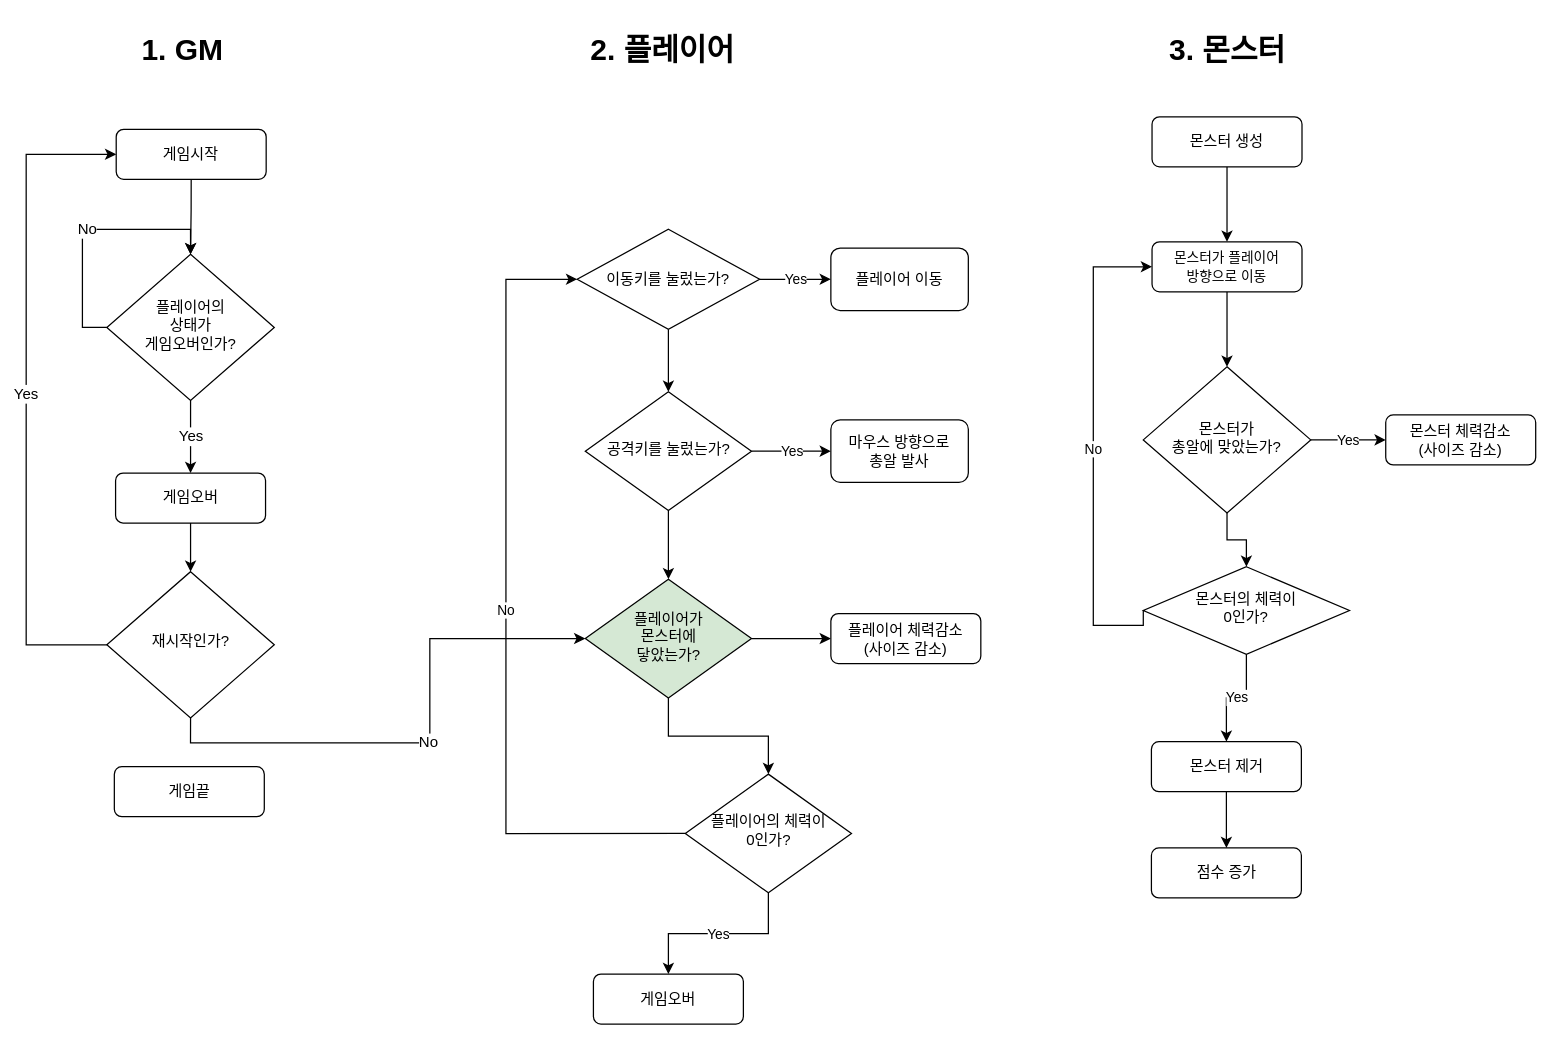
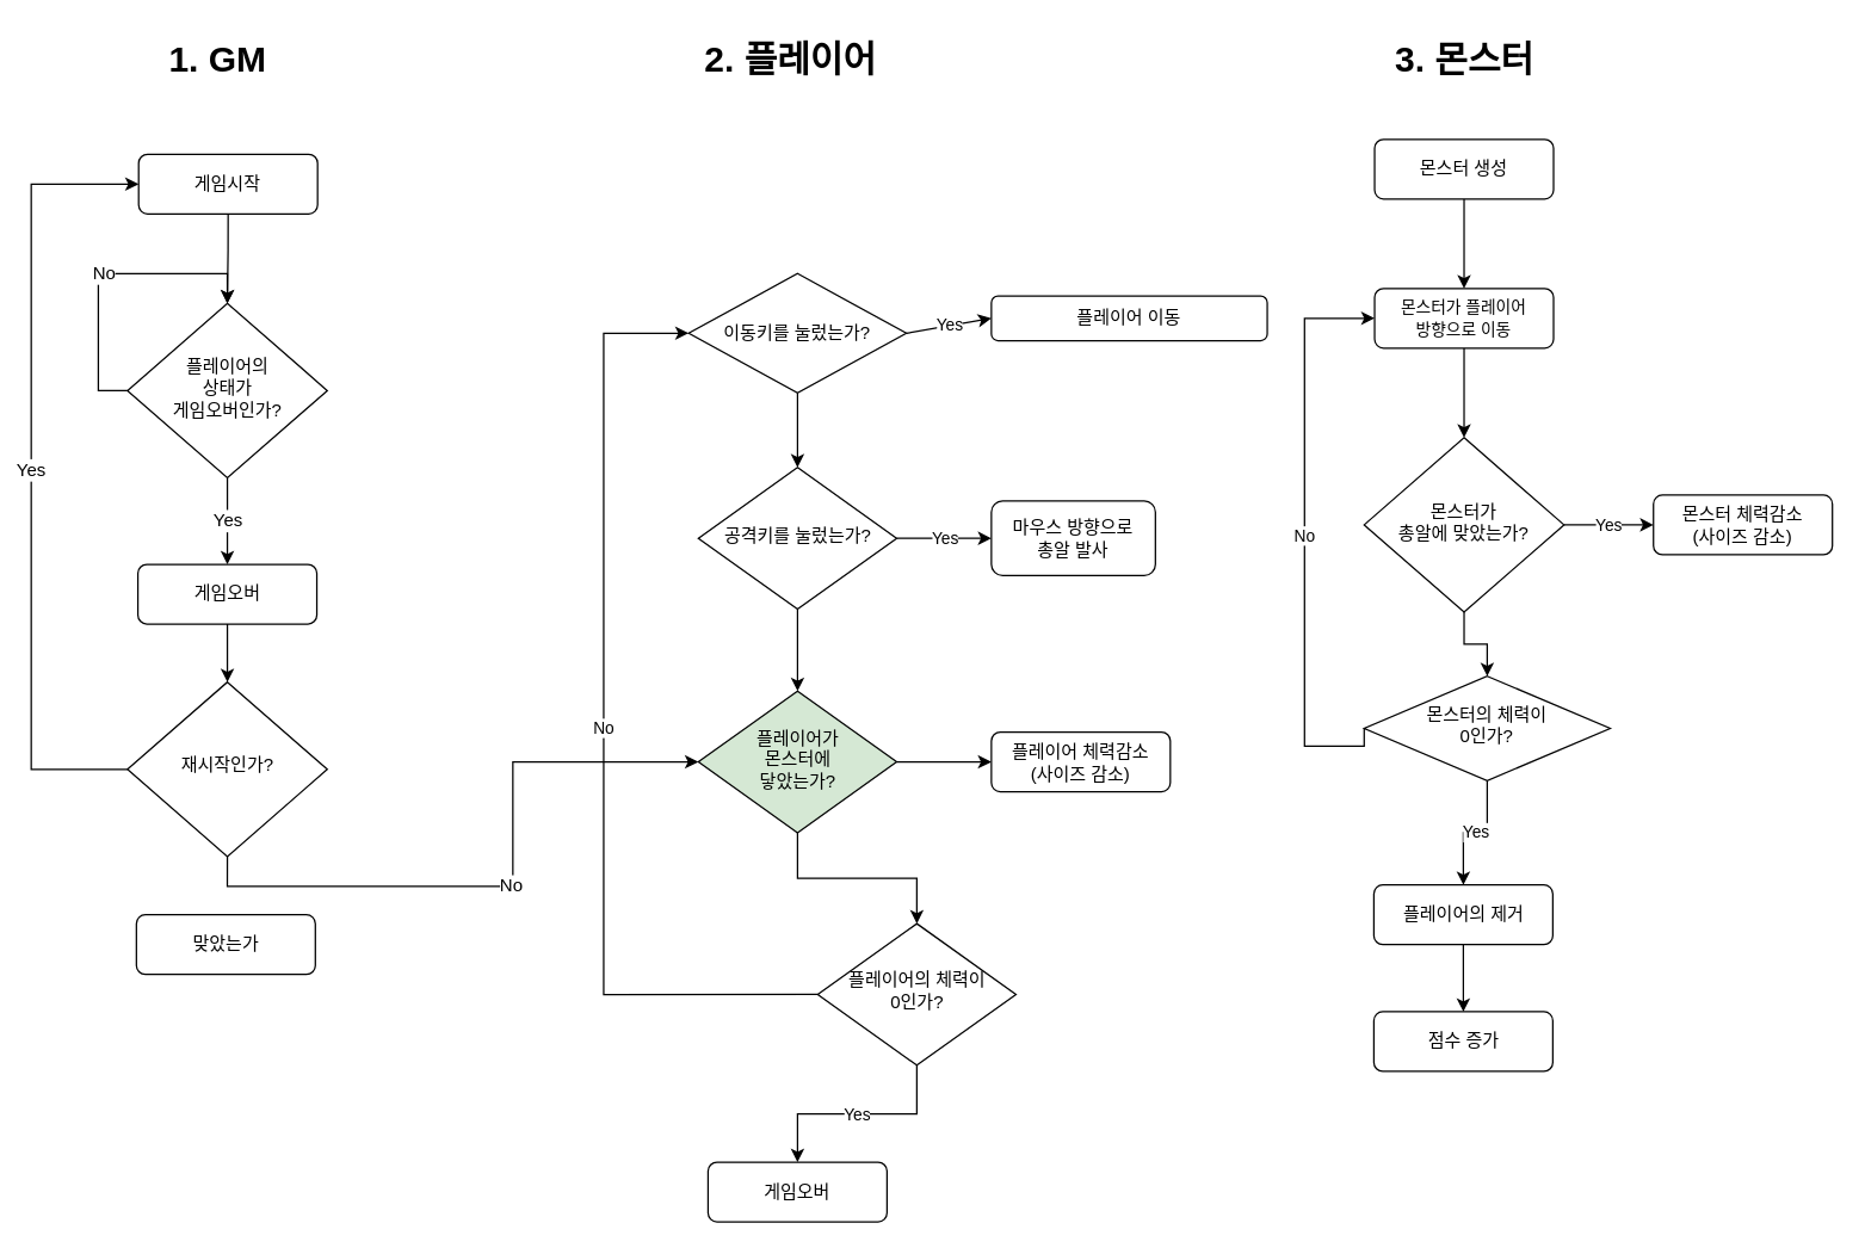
  <mxCell id="0" />
  <mxCell id="1" parent="0" />
  <mxCell id="2" style="edgeStyle=orthogonalEdgeStyle;rounded=0;orthogonalLoop=1;jettySize=auto;html=1;exitX=0.5;exitY=1;exitDx=0;exitDy=0;entryX=0.5;entryY=0;entryDx=0;entryDy=0;" edge="1" parent="1" source="3" target="6"><mxGeometry relative="1" as="geometry" /></mxCell>
  <mxCell id="3" value="&lt;span style=&quot;font-size: 11px ; background-color: rgb(255 , 255 , 255)&quot;&gt;몬스터가 플레이어&lt;/span&gt;&lt;br style=&quot;font-size: 11px&quot;&gt;&lt;span style=&quot;font-size: 11px ; background-color: rgb(255 , 255 , 255)&quot;&gt;방향으로 이동&lt;/span&gt;" style="rounded=1;whiteSpace=wrap;html=1;fontSize=12;glass=0;strokeWidth=1;shadow=0;" vertex="1" parent="1"><mxGeometry x="921" y="193" width="120" height="40" as="geometry" /></mxCell>
  <mxCell id="4" style="edgeStyle=orthogonalEdgeStyle;rounded=0;orthogonalLoop=1;jettySize=auto;html=1;exitX=0.5;exitY=1;exitDx=0;exitDy=0;entryX=0.5;entryY=0;entryDx=0;entryDy=0;" edge="1" parent="1" source="6" target="10"><mxGeometry relative="1" as="geometry" /></mxCell>
  <mxCell id="5" value="Yes" style="edgeStyle=orthogonalEdgeStyle;rounded=0;orthogonalLoop=1;jettySize=auto;html=1;exitX=1;exitY=0.5;exitDx=0;exitDy=0;entryX=0;entryY=0.5;entryDx=0;entryDy=0;" edge="1" parent="1" source="6" target="7"><mxGeometry relative="1" as="geometry" /></mxCell>
  <mxCell id="6" value="몬스터가&lt;br&gt;총알에 맞았는가?" style="rhombus;whiteSpace=wrap;html=1;shadow=0;fontFamily=Helvetica;fontSize=12;align=center;strokeWidth=1;spacing=6;spacingTop=-4;" vertex="1" parent="1"><mxGeometry x="914" y="293" width="134" height="117" as="geometry" /></mxCell>
  <mxCell id="7" value="몬스터 체력감소&lt;br&gt;(사이즈 감소)" style="rounded=1;whiteSpace=wrap;html=1;fontSize=12;glass=0;strokeWidth=1;shadow=0;" vertex="1" parent="1"><mxGeometry x="1108" y="331.5" width="120" height="40" as="geometry" /></mxCell>
  <mxCell id="8" value="Yes" style="edgeStyle=orthogonalEdgeStyle;rounded=0;orthogonalLoop=1;jettySize=auto;html=1;exitX=0.5;exitY=1;exitDx=0;exitDy=0;entryX=0.5;entryY=0;entryDx=0;entryDy=0;" edge="1" parent="1" source="10" target="31"><mxGeometry relative="1" as="geometry" /></mxCell>
  <mxCell id="9" value="No" style="edgeStyle=orthogonalEdgeStyle;rounded=0;orthogonalLoop=1;jettySize=auto;html=1;exitX=0;exitY=0.5;exitDx=0;exitDy=0;entryX=0;entryY=0.5;entryDx=0;entryDy=0;" edge="1" parent="1" source="10" target="3"><mxGeometry relative="1" as="geometry"><Array as="points"><mxPoint x="874" y="500" /><mxPoint x="874" y="213" /></Array></mxGeometry></mxCell>
  <mxCell id="10" value="몬스터의 체력이&lt;br&gt;0인가?" style="rhombus;whiteSpace=wrap;html=1;shadow=0;fontFamily=Helvetica;fontSize=12;align=center;strokeWidth=1;spacing=6;spacingTop=-4;" vertex="1" parent="1"><mxGeometry x="914" y="453" width="165" height="70" as="geometry" /></mxCell>
  <mxCell id="11" value="점수 증가" style="rounded=1;whiteSpace=wrap;html=1;fontSize=12;glass=0;strokeWidth=1;shadow=0;" vertex="1" parent="1"><mxGeometry x="920.5" y="678" width="120" height="40" as="geometry" /></mxCell>
  <mxCell id="12" style="edgeStyle=orthogonalEdgeStyle;rounded=0;orthogonalLoop=1;jettySize=auto;html=1;exitX=0.5;exitY=1;exitDx=0;exitDy=0;entryX=0.5;entryY=0;entryDx=0;entryDy=0;" edge="1" parent="1" source="13" target="3"><mxGeometry relative="1" as="geometry" /></mxCell>
  <mxCell id="13" value="몬스터 생성" style="rounded=1;whiteSpace=wrap;html=1;fontSize=12;glass=0;strokeWidth=1;shadow=0;" vertex="1" parent="1"><mxGeometry x="921" y="93" width="120" height="40" as="geometry" /></mxCell>
  <mxCell id="14" style="edgeStyle=orthogonalEdgeStyle;rounded=0;orthogonalLoop=1;jettySize=auto;html=1;exitX=0.5;exitY=1;exitDx=0;exitDy=0;entryX=0.5;entryY=0;entryDx=0;entryDy=0;" edge="1" parent="1" source="15" target="22"><mxGeometry relative="1" as="geometry" /></mxCell>
  <mxCell id="15" value="&lt;span&gt;이동키를 눌렀는가?&lt;/span&gt;" style="rhombus;whiteSpace=wrap;html=1;" vertex="1" parent="1"><mxGeometry x="461" y="183" width="146" height="80" as="geometry" /></mxCell>
  <mxCell id="16" style="edgeStyle=orthogonalEdgeStyle;rounded=0;orthogonalLoop=1;jettySize=auto;html=1;exitX=1;exitY=0.5;exitDx=0;exitDy=0;entryX=0;entryY=0.5;entryDx=0;entryDy=0;" edge="1" parent="1" source="18" target="29"><mxGeometry relative="1" as="geometry" /></mxCell>
  <mxCell id="17" style="edgeStyle=orthogonalEdgeStyle;rounded=0;orthogonalLoop=1;jettySize=auto;html=1;exitX=0.5;exitY=1;exitDx=0;exitDy=0;entryX=0.5;entryY=0;entryDx=0;entryDy=0;" edge="1" parent="1" source="18" target="28"><mxGeometry relative="1" as="geometry" /></mxCell>
  <mxCell id="18" value="플레이어가 &lt;br&gt;몬스터에&lt;br&gt;닿았는가?" style="rhombus;whiteSpace=wrap;html=1;shadow=0;fontFamily=Helvetica;fontSize=12;align=center;strokeWidth=1;spacing=6;spacingTop=-4;fillColor=#d5e8d4;" vertex="1" parent="1"><mxGeometry x="467.5" y="463" width="133" height="95" as="geometry" /></mxCell>
- <mxCell id="19" value="플레이어 이동" style="rounded=1;whiteSpace=wrap;html=1;" vertex="1" parent="1"><mxGeometry x="664" y="198" width="110" height="50" as="geometry" /></mxCell>
+ <mxCell id="19" value="플레이어 이동" style="rounded=1;whiteSpace=wrap;html=1;" vertex="1" parent="1"><mxGeometry x="664" y="198" width="185" height="30" as="geometry" /></mxCell>
  <mxCell id="20" value="Yes" style="endArrow=classic;html=1;rounded=0;exitX=1;exitY=0.5;exitDx=0;exitDy=0;entryX=0;entryY=0.5;entryDx=0;entryDy=0;" edge="1" parent="1" source="15" target="19"><mxGeometry width="50" height="50" relative="1" as="geometry"><mxPoint x="924" y="411" as="sourcePoint" /><mxPoint x="814" y="361" as="targetPoint" /></mxGeometry></mxCell>
  <mxCell id="21" style="edgeStyle=orthogonalEdgeStyle;rounded=0;orthogonalLoop=1;jettySize=auto;html=1;exitX=0.5;exitY=1;exitDx=0;exitDy=0;entryX=0.5;entryY=0;entryDx=0;entryDy=0;" edge="1" parent="1" source="22" target="18"><mxGeometry relative="1" as="geometry" /></mxCell>
  <mxCell id="22" value="공격키를 눌렀는가?" style="rhombus;whiteSpace=wrap;html=1;shadow=0;fontFamily=Helvetica;fontSize=12;align=center;strokeWidth=1;spacing=6;spacingTop=-4;" vertex="1" parent="1"><mxGeometry x="467.5" y="313" width="133" height="95" as="geometry" /></mxCell>
  <mxCell id="23" value="마우스 방향으로&lt;br&gt;총알 발사" style="rounded=1;whiteSpace=wrap;html=1;" vertex="1" parent="1"><mxGeometry x="664" y="335.5" width="110" height="50" as="geometry" /></mxCell>
  <mxCell id="24" value="Yes" style="endArrow=classic;html=1;rounded=0;exitX=1;exitY=0.5;exitDx=0;exitDy=0;entryX=0;entryY=0.5;entryDx=0;entryDy=0;" edge="1" parent="1" source="22" target="23"><mxGeometry width="50" height="50" relative="1" as="geometry"><mxPoint x="617" y="233" as="sourcePoint" /><mxPoint x="674" y="233" as="targetPoint" /></mxGeometry></mxCell>
  <mxCell id="25" value="게임오버" style="rounded=1;whiteSpace=wrap;html=1;fontSize=12;glass=0;strokeWidth=1;shadow=0;" vertex="1" parent="1"><mxGeometry x="474" y="778.95" width="120" height="40" as="geometry" /></mxCell>
  <mxCell id="26" value="No" style="edgeStyle=orthogonalEdgeStyle;rounded=0;orthogonalLoop=1;jettySize=auto;html=1;exitX=0;exitY=0.5;exitDx=0;exitDy=0;entryX=0;entryY=0.5;entryDx=0;entryDy=0;" edge="1" parent="1" source="28" target="15"><mxGeometry relative="1" as="geometry"><Array as="points"><mxPoint x="404" y="667" /><mxPoint x="404" y="223" /></Array></mxGeometry></mxCell>
  <mxCell id="27" value="Yes" style="edgeStyle=orthogonalEdgeStyle;rounded=0;orthogonalLoop=1;jettySize=auto;html=1;exitX=0.5;exitY=1;exitDx=0;exitDy=0;entryX=0.5;entryY=0;entryDx=0;entryDy=0;" edge="1" parent="1" source="28" target="25"><mxGeometry relative="1" as="geometry"><mxPoint x="533.5" y="748.95" as="targetPoint" /></mxGeometry></mxCell>
  <mxCell id="28" value="플레이어의 체력이&lt;br&gt;0인가?" style="rhombus;whiteSpace=wrap;html=1;shadow=0;fontFamily=Helvetica;fontSize=12;align=center;strokeWidth=1;spacing=6;spacingTop=-4;" vertex="1" parent="1"><mxGeometry x="547.5" y="618.95" width="133" height="95" as="geometry" /></mxCell>
  <mxCell id="29" value="플레이어 체력감소&lt;br&gt;(사이즈 감소)" style="rounded=1;whiteSpace=wrap;html=1;fontSize=12;glass=0;strokeWidth=1;shadow=0;" vertex="1" parent="1"><mxGeometry x="664" y="490.5" width="120" height="40" as="geometry" /></mxCell>
  <mxCell id="30" style="edgeStyle=orthogonalEdgeStyle;rounded=0;orthogonalLoop=1;jettySize=auto;html=1;exitX=0.5;exitY=1;exitDx=0;exitDy=0;entryX=0.5;entryY=0;entryDx=0;entryDy=0;" edge="1" parent="1" source="31" target="11"><mxGeometry relative="1" as="geometry" /></mxCell>
- <mxCell id="31" value="몬스터 제거" style="rounded=1;whiteSpace=wrap;html=1;fontSize=12;glass=0;strokeWidth=1;shadow=0;" vertex="1" parent="1"><mxGeometry x="920.5" y="593" width="120" height="40" as="geometry" /></mxCell>
+ <mxCell id="31" value="플레이어의 제거" style="rounded=1;whiteSpace=wrap;html=1;fontSize=12;glass=0;strokeWidth=1;shadow=0;" vertex="1" parent="1"><mxGeometry x="920.5" y="593" width="120" height="40" as="geometry" /></mxCell>
  <mxCell id="32" style="edgeStyle=orthogonalEdgeStyle;rounded=0;orthogonalLoop=1;jettySize=auto;html=1;exitX=0.5;exitY=1;exitDx=0;exitDy=0;entryX=0.5;entryY=0;entryDx=0;entryDy=0;fontFamily=Helvetica;fontSize=12;fontColor=default;" edge="1" parent="1" source="33" target="40"><mxGeometry relative="1" as="geometry" /></mxCell>
  <mxCell id="33" value="게임오버" style="rounded=1;whiteSpace=wrap;html=1;fontSize=12;glass=0;strokeWidth=1;shadow=0;" vertex="1" parent="1"><mxGeometry x="91.64" y="378" width="120" height="40" as="geometry" /></mxCell>
  <mxCell id="34" style="edgeStyle=orthogonalEdgeStyle;rounded=0;orthogonalLoop=1;jettySize=auto;html=1;exitX=0.5;exitY=1;exitDx=0;exitDy=0;entryX=0.5;entryY=0;entryDx=0;entryDy=0;" edge="1" parent="1" source="35" target="37"><mxGeometry relative="1" as="geometry"><mxPoint x="151.14" y="191" as="targetPoint" /><Array as="points"><mxPoint x="152.14" y="167" /></Array></mxGeometry></mxCell>
  <mxCell id="35" value="게임시작" style="rounded=1;whiteSpace=wrap;html=1;fontSize=12;glass=0;strokeWidth=1;shadow=0;" vertex="1" parent="1"><mxGeometry x="92.14" y="103" width="120" height="40" as="geometry" /></mxCell>
  <mxCell id="36" value="Yes" style="edgeStyle=orthogonalEdgeStyle;rounded=0;orthogonalLoop=1;jettySize=auto;html=1;exitX=0.5;exitY=1;exitDx=0;exitDy=0;entryX=0.5;entryY=0;entryDx=0;entryDy=0;fontFamily=Helvetica;fontSize=12;fontColor=default;" edge="1" parent="1" source="37" target="33"><mxGeometry relative="1" as="geometry" /></mxCell>
  <mxCell id="37" value="플레이어의&lt;br&gt;상태가&lt;br&gt;게임오버인가?" style="rhombus;whiteSpace=wrap;html=1;shadow=0;fontFamily=Helvetica;fontSize=12;align=center;strokeWidth=1;spacing=6;spacingTop=-4;" vertex="1" parent="1"><mxGeometry x="84.64" y="203" width="134" height="117" as="geometry" /></mxCell>
  <mxCell id="38" value="Yes" style="edgeStyle=orthogonalEdgeStyle;rounded=0;orthogonalLoop=1;jettySize=auto;html=1;exitX=0;exitY=0.5;exitDx=0;exitDy=0;entryX=0;entryY=0.5;entryDx=0;entryDy=0;fontFamily=Helvetica;fontSize=12;fontColor=default;" edge="1" parent="1" source="40" target="35"><mxGeometry relative="1" as="geometry"><Array as="points"><mxPoint x="20.14" y="516" /><mxPoint x="20.14" y="123" /></Array></mxGeometry></mxCell>
  <mxCell id="39" value="No" style="edgeStyle=orthogonalEdgeStyle;rounded=0;orthogonalLoop=1;jettySize=auto;html=1;exitX=0.5;exitY=1;exitDx=0;exitDy=0;fontFamily=Helvetica;fontSize=12;fontColor=default;" edge="1" parent="1" source="40" target="18"><mxGeometry relative="1" as="geometry" /></mxCell>
  <mxCell id="40" value="재시작인가?" style="rhombus;whiteSpace=wrap;html=1;shadow=0;fontFamily=Helvetica;fontSize=12;align=center;strokeWidth=1;spacing=6;spacingTop=-4;" vertex="1" parent="1"><mxGeometry x="84.64" y="456.95" width="134" height="117" as="geometry" /></mxCell>
- <mxCell id="41" value="게임끝" style="rounded=1;whiteSpace=wrap;html=1;fontSize=12;glass=0;strokeWidth=1;shadow=0;" vertex="1" parent="1"><mxGeometry x="90.64" y="613" width="120" height="40" as="geometry" /></mxCell>
+ <mxCell id="41" value="맞았는가" style="rounded=1;whiteSpace=wrap;html=1;fontSize=12;glass=0;strokeWidth=1;shadow=0;" vertex="1" parent="1"><mxGeometry x="90.64" y="613" width="120" height="40" as="geometry" /></mxCell>
  <mxCell id="42" value="No" style="edgeStyle=orthogonalEdgeStyle;rounded=0;orthogonalLoop=1;jettySize=auto;html=1;exitX=0;exitY=0.5;exitDx=0;exitDy=0;entryX=0.5;entryY=0;entryDx=0;entryDy=0;fontFamily=Helvetica;fontSize=12;fontColor=default;" edge="1" parent="1" source="37" target="37"><mxGeometry relative="1" as="geometry"><Array as="points"><mxPoint x="65.14" y="262" /><mxPoint x="65.14" y="183" /><mxPoint x="152.14" y="183" /></Array></mxGeometry></mxCell>
  <mxCell id="43" value="1. GM" style="text;strokeColor=none;fillColor=none;html=1;fontSize=24;fontStyle=1;verticalAlign=middle;align=center;shadow=0;fontFamily=Helvetica;fontColor=default;" vertex="1" parent="1"><mxGeometry x="95.14" y="20" width="100" height="40" as="geometry" /></mxCell>
  <mxCell id="44" value="2. 플레이어" style="text;strokeColor=none;fillColor=none;html=1;fontSize=24;fontStyle=1;verticalAlign=middle;align=center;shadow=0;fontFamily=Helvetica;fontColor=default;" vertex="1" parent="1"><mxGeometry x="479" y="20" width="100" height="40" as="geometry" /></mxCell>
  <mxCell id="45" value="3. 몬스터" style="text;strokeColor=none;fillColor=none;html=1;fontSize=24;fontStyle=1;verticalAlign=middle;align=center;shadow=0;fontFamily=Helvetica;fontColor=default;" vertex="1" parent="1"><mxGeometry x="931" y="20" width="100" height="40" as="geometry" /></mxCell>
